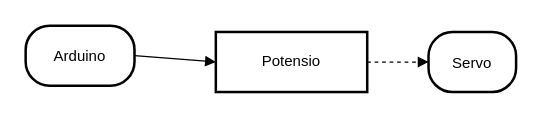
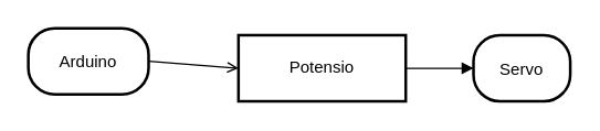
  <mxCell id="0" />
  <mxCell id="1" parent="0" />
  <mxCell id="2" value="Arduino" style="rounded=1;arcSize=40;strokeWidth=2" vertex="1" parent="1"><mxGeometry x="20" y="20" width="87" height="48" as="geometry" /></mxCell>
  <mxCell id="3" value="Potensio" style="whiteSpace=wrap;strokeWidth=2;" vertex="1" parent="1"><mxGeometry x="172" y="25" width="121" height="48" as="geometry" /></mxCell>
  <mxCell id="4" value="Servo" style="rounded=1;arcSize=40;strokeWidth=2" vertex="1" parent="1"><mxGeometry x="342" y="25" width="70" height="48" as="geometry" /></mxCell>
- <mxCell id="5" value="" style="curved=1;startArrow=none;endArrow=block;exitX=1;exitY=0.5;entryX=0;entryY=0.5;" edge="1" parent="1" source="2" target="3"><mxGeometry relative="1" as="geometry"><Array as="points" /></mxGeometry></mxCell>
- <mxCell id="6" value="" style="curved=1;startArrow=none;endArrow=block;exitX=1;exitY=0.5;entryX=0.01;entryY=0.5;dashed=1;" edge="1" parent="1" source="3" target="4"><mxGeometry relative="1" as="geometry"><Array as="points" /></mxGeometry></mxCell>
+ <mxCell id="5" value="" style="curved=1;startArrow=none;endArrow=open;exitX=1;exitY=0.5;entryX=0;entryY=0.5;" edge="1" parent="1" source="2" target="3"><mxGeometry relative="1" as="geometry"><Array as="points" /></mxGeometry></mxCell>
+ <mxCell id="6" value="" style="curved=1;startArrow=none;endArrow=block;exitX=1;exitY=0.5;entryX=0.01;entryY=0.5;" edge="1" parent="1" source="3" target="4"><mxGeometry relative="1" as="geometry"><Array as="points" /></mxGeometry></mxCell>
